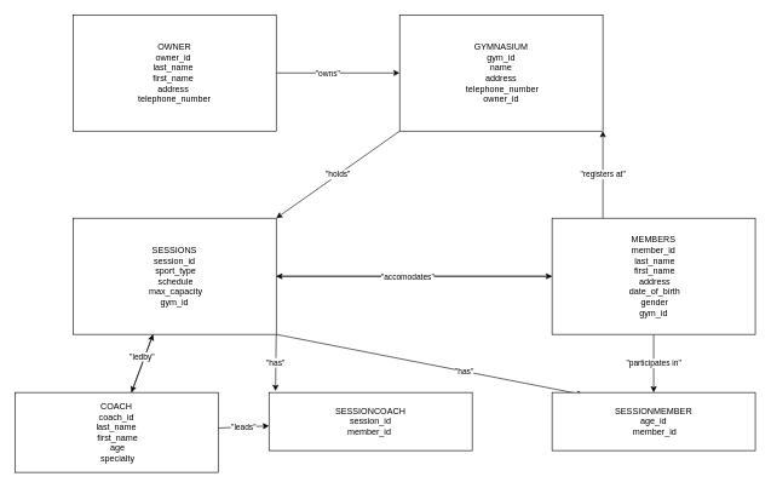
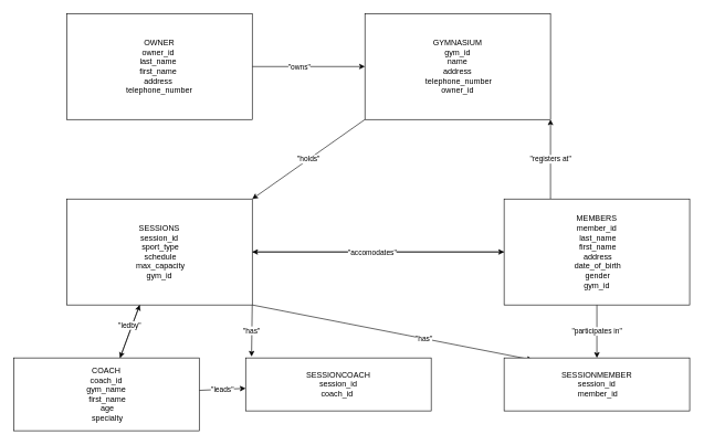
  <mxCell id="0" />
  <mxCell id="1" parent="0" />
  <mxCell id="2" value="" style="edgeStyle=none;html=1;" edge="1" parent="1" source="4" target="6"><mxGeometry relative="1" as="geometry" /></mxCell>
  <mxCell id="3" value="&quot;owns&quot;" style="edgeLabel;html=1;align=center;verticalAlign=middle;resizable=0;points=[];" vertex="1" connectable="0" parent="2"><mxGeometry x="-0.176" relative="1" as="geometry"><mxPoint as="offset" /></mxGeometry></mxCell>
  <mxCell id="4" value="&lt;span style=&quot;background-color: initial;&quot;&gt;OWNER&lt;br&gt;owner_id&amp;nbsp;&lt;/span&gt;&lt;br&gt;&lt;span style=&quot;background-color: initial;&quot;&gt;last_name&amp;nbsp;&lt;/span&gt;&lt;br&gt;&lt;span style=&quot;background-color: initial;&quot;&gt;first_name&amp;nbsp;&lt;/span&gt;&lt;br&gt;&lt;span style=&quot;background-color: initial;&quot;&gt;address&amp;nbsp;&lt;/span&gt;&lt;br&gt;&lt;span style=&quot;background-color: initial;&quot;&gt;telephone_number&lt;/span&gt;" style="whiteSpace=wrap;html=1;" vertex="1" parent="1"><mxGeometry x="100" y="20" width="280" height="160" as="geometry" /></mxCell>
  <mxCell id="5" value="&quot;holds&quot;" style="edgeStyle=none;html=1;exitX=0;exitY=1;exitDx=0;exitDy=0;entryX=1;entryY=0;entryDx=0;entryDy=0;" edge="1" parent="1" source="6" target="12"><mxGeometry relative="1" as="geometry" /></mxCell>
  <mxCell id="6" value="GYMNASIUM&lt;br&gt;gym_id&lt;br&gt;name&lt;br&gt;address&lt;br&gt;&amp;nbsp;telephone_number&lt;br&gt;&amp;nbsp;owner_id&amp;nbsp;" style="whiteSpace=wrap;html=1;" vertex="1" parent="1"><mxGeometry x="550" y="20" width="280" height="160" as="geometry" /></mxCell>
  <mxCell id="7" style="edgeStyle=none;html=1;exitX=1;exitY=0.5;exitDx=0;exitDy=0;entryX=0;entryY=0.5;entryDx=0;entryDy=0;" edge="1" parent="1" source="12" target="17"><mxGeometry relative="1" as="geometry" /></mxCell>
  <mxCell id="8" value="&quot;has&quot;" style="edgeStyle=none;html=1;exitX=1;exitY=1;exitDx=0;exitDy=0;entryX=0.032;entryY=-0.025;entryDx=0;entryDy=0;entryPerimeter=0;" edge="1" parent="1" source="12" target="21"><mxGeometry relative="1" as="geometry" /></mxCell>
  <mxCell id="9" value="" style="edgeStyle=none;html=1;" edge="1" parent="1" source="12" target="20"><mxGeometry relative="1" as="geometry" /></mxCell>
  <mxCell id="10" style="edgeStyle=none;html=1;exitX=1;exitY=1;exitDx=0;exitDy=0;entryX=0.154;entryY=0.038;entryDx=0;entryDy=0;entryPerimeter=0;" edge="1" parent="1" source="12" target="22"><mxGeometry relative="1" as="geometry"><mxPoint x="700" y="460" as="targetPoint" /></mxGeometry></mxCell>
  <mxCell id="11" value="&quot;has&quot;" style="edgeLabel;html=1;align=center;verticalAlign=middle;resizable=0;points=[];" vertex="1" connectable="0" parent="10"><mxGeometry x="0.22" relative="1" as="geometry"><mxPoint as="offset" /></mxGeometry></mxCell>
  <mxCell id="12" value="SESSIONS&lt;br&gt;session_id&lt;br&gt;&amp;nbsp;sport_type&lt;br&gt;&amp;nbsp;schedule&lt;br&gt;&amp;nbsp;max_capacity&lt;br&gt;&amp;nbsp;gym_id&amp;nbsp;" style="whiteSpace=wrap;html=1;" vertex="1" parent="1"><mxGeometry x="100" y="300" width="280" height="160" as="geometry" /></mxCell>
  <mxCell id="13" value="&quot;registers at&quot;" style="edgeStyle=none;html=1;exitX=0.25;exitY=0;exitDx=0;exitDy=0;entryX=1;entryY=1;entryDx=0;entryDy=0;" edge="1" parent="1" source="17" target="6"><mxGeometry relative="1" as="geometry" /></mxCell>
  <mxCell id="14" style="edgeStyle=none;html=1;exitX=0;exitY=0.5;exitDx=0;exitDy=0;" edge="1" parent="1" source="17"><mxGeometry relative="1" as="geometry"><mxPoint x="380" y="380" as="targetPoint" /></mxGeometry></mxCell>
  <mxCell id="15" value="&quot;accomodates&quot;" style="edgeLabel;html=1;align=center;verticalAlign=middle;resizable=0;points=[];" vertex="1" connectable="0" parent="14"><mxGeometry x="0.053" relative="1" as="geometry"><mxPoint as="offset" /></mxGeometry></mxCell>
  <mxCell id="16" value="&quot;participates in&quot;" style="edgeStyle=none;html=1;" edge="1" parent="1" source="17" target="22"><mxGeometry relative="1" as="geometry" /></mxCell>
  <mxCell id="17" value="MEMBERS&lt;br&gt;member_id&lt;br&gt;&amp;nbsp;last_name&lt;br&gt;&amp;nbsp;first_name&lt;br&gt;&amp;nbsp;address&lt;br&gt;&amp;nbsp;date_of_birth&lt;br&gt;&amp;nbsp;gender&lt;br&gt;&amp;nbsp;gym_id&amp;nbsp;" style="whiteSpace=wrap;html=1;" vertex="1" parent="1"><mxGeometry x="760" y="300" width="280" height="160" as="geometry" /></mxCell>
  <mxCell id="18" value="&quot;ledby&quot;" style="edgeStyle=none;html=1;align=center;verticalAlign=bottom;" edge="1" parent="1" source="20" target="12"><mxGeometry relative="1" as="geometry" /></mxCell>
  <mxCell id="19" value="&quot;leads&quot;" style="edgeStyle=none;html=1;" edge="1" parent="1" source="20" target="21"><mxGeometry relative="1" as="geometry" /></mxCell>
- <mxCell id="20" value="COACH&lt;br&gt;coach_id&lt;br&gt;last_name&lt;br&gt;&amp;nbsp;first_name&lt;br&gt;&amp;nbsp;age&lt;br&gt;&amp;nbsp;specialty" style="whiteSpace=wrap;html=1;" vertex="1" parent="1"><mxGeometry x="20" y="540" width="280" height="110" as="geometry" /></mxCell>
- <mxCell id="21" value="SESSIONCOACH&lt;br&gt;session_id&lt;br&gt;member_id&amp;nbsp;" style="whiteSpace=wrap;html=1;" vertex="1" parent="1"><mxGeometry x="370" y="540" width="280" height="80" as="geometry" /></mxCell>
- <mxCell id="22" value="SESSIONMEMBER&lt;br&gt;age_id&lt;br&gt;&amp;nbsp;member_id" style="whiteSpace=wrap;html=1;" vertex="1" parent="1"><mxGeometry x="760" y="540" width="280" height="80" as="geometry" /></mxCell>
+ <mxCell id="20" value="COACH&lt;br&gt;coach_id&lt;br&gt;gym_name&lt;br&gt;&amp;nbsp;first_name&lt;br&gt;&amp;nbsp;age&lt;br&gt;&amp;nbsp;specialty" style="whiteSpace=wrap;html=1;" vertex="1" parent="1"><mxGeometry x="20" y="540" width="280" height="110" as="geometry" /></mxCell>
+ <mxCell id="21" value="SESSIONCOACH&lt;br&gt;session_id&lt;br&gt;coach_id&amp;nbsp;" style="whiteSpace=wrap;html=1;" vertex="1" parent="1"><mxGeometry x="370" y="540" width="280" height="80" as="geometry" /></mxCell>
+ <mxCell id="22" value="SESSIONMEMBER&lt;br&gt;session_id&lt;br&gt;&amp;nbsp;member_id" style="whiteSpace=wrap;html=1;" vertex="1" parent="1"><mxGeometry x="760" y="540" width="280" height="80" as="geometry" /></mxCell>
